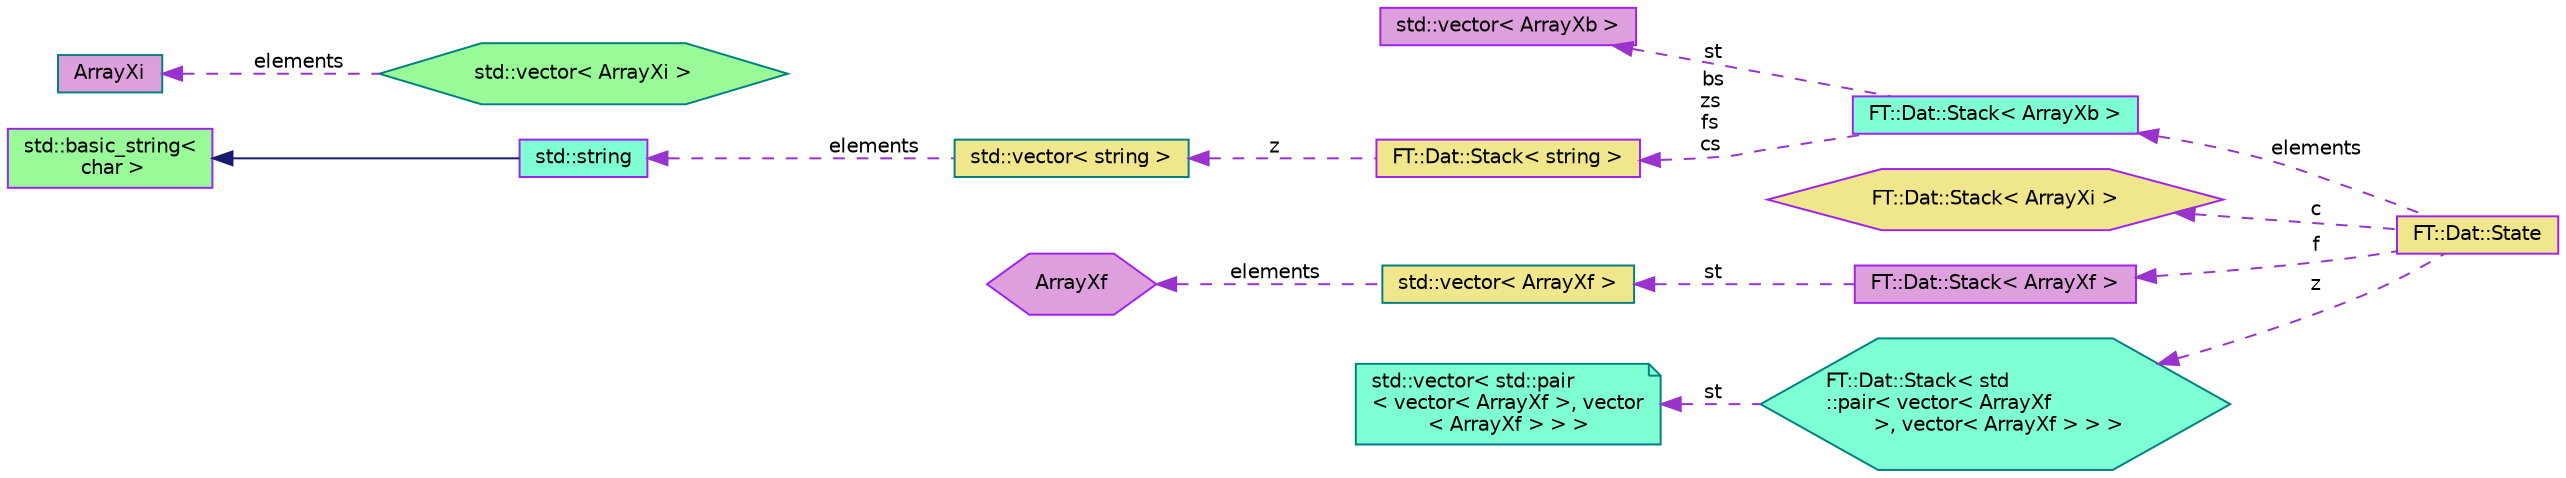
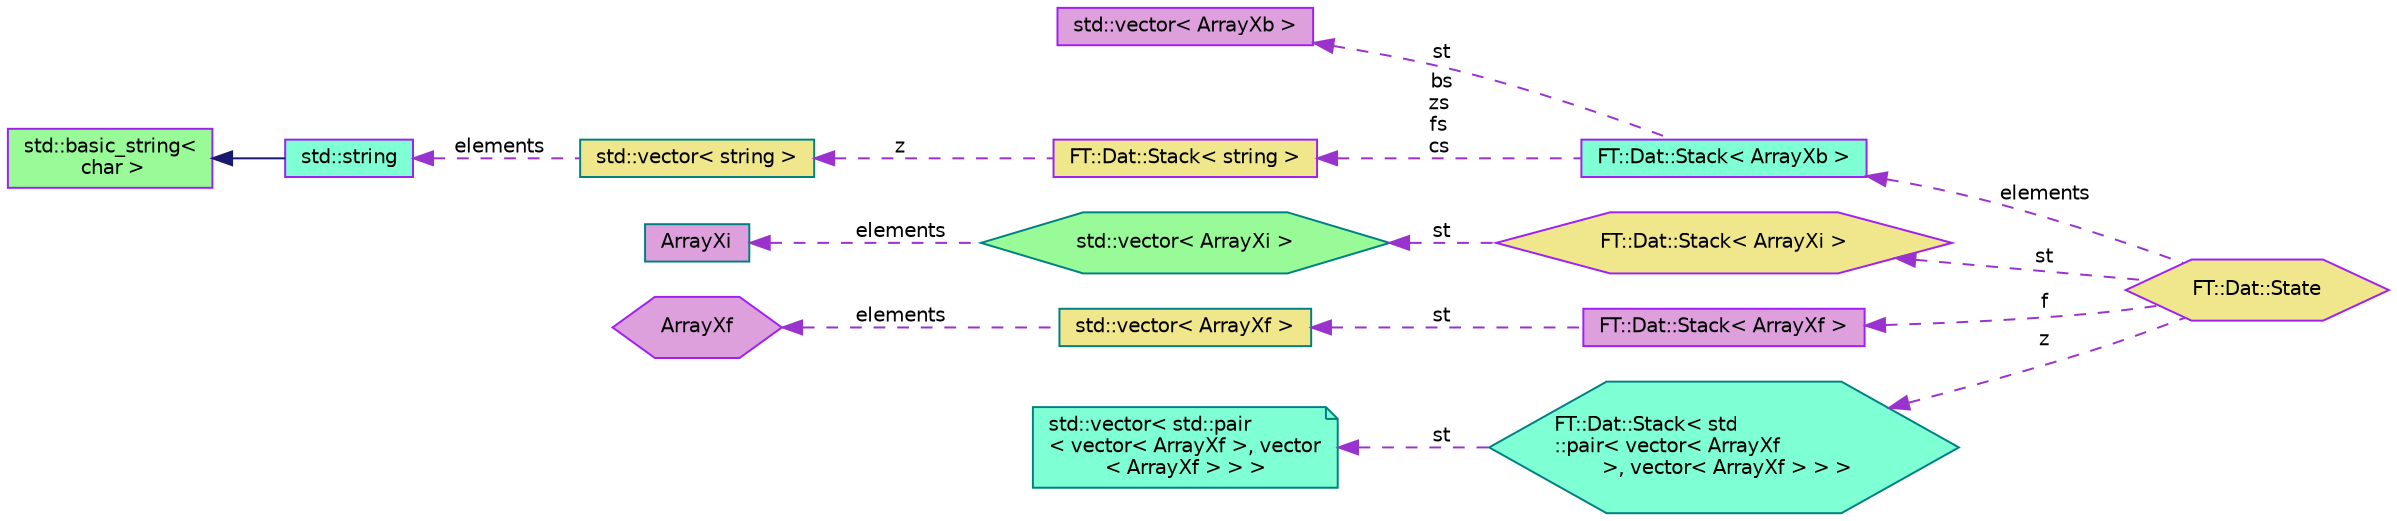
  digraph {
    rankdir=LR
    node [color=purple fillcolor=khaki fontname=Helvetica fontsize=10 shape=box style=filled]
    edge [color=darkorchid3 dir=back fontname=Helvetica fontsize=10 labelfontname=Helvetica labelfontsize=10 style=dashed]
-   n1 [fontcolor=black height=0.2 label="FT::Dat::State" width=0.4]
+   n1 [fontcolor=black height=0.2 label="FT::Dat::State" shape=hexagon width=0.4]
    n2 [fillcolor=aquamarine height=0.2 label="FT::Dat::Stack\< ArrayXb \>" width=0.4]
    n3 [fillcolor=plum height=0.2 label="std::vector\< ArrayXb \>" width=0.4]
    n4 [height=0.2 label="FT::Dat::Stack\< ArrayXi \>" shape=hexagon width=0.4]
    n5 [color=teal fillcolor=palegreen height=0.2 label="std::vector\< ArrayXi \>" shape=hexagon width=0.4]
    n6 [color=teal fillcolor=plum height=0.2 label=ArrayXi width=0.4]
    n7 [fillcolor=plum height=0.2 label="FT::Dat::Stack\< ArrayXf \>" width=0.4]
    n8 [color=teal height=0.2 label="std::vector\< ArrayXf \>" width=0.4]
    n9 [fillcolor=plum height=0.2 label=ArrayXf shape=hexagon width=0.4]
    n10 [height=0.2 label="FT::Dat::Stack\< string \>" width=0.4]
    n11 [color=teal height=0.2 label="std::vector\< string \>" width=0.4]
    n12 [fillcolor=aquamarine height=0.2 label="std::string" width=0.4]
    n13 [fillcolor=palegreen height=0.2 label="std::basic_string\<\l char \>" width=0.4]
    n14 [color=teal fillcolor=aquamarine height=0.2 label="FT::Dat::Stack\< std\l::pair\< vector\< ArrayXf\l \>, vector\< ArrayXf \> \> \>" shape=hexagon width=0.4]
    n15 [color=teal fillcolor=aquamarine height=0.2 label="std::vector\< std::pair\l\< vector\< ArrayXf \>, vector\l\< ArrayXf \> \> \>" shape=note width=0.4]
    n2 -> n1 [label=" elements"]
    n3 -> n2 [label=" st"]
-   n4 -> n1 [label=" c"]
+   n4 -> n1 [label=" st"]
+   n5 -> n4 [label=" st"]
    n6 -> n5 [label=" elements"]
    n7 -> n1 [label=" f"]
    n8 -> n7 [label=" st"]
    n9 -> n8 [label=" elements"]
    n10 -> n2 [label=" bs\nzs\nfs\ncs"]
    n11 -> n10 [label=" z"]
    n12 -> n11 [label=" elements"]
    n13 -> n12 [color=midnightblue style=solid]
    n14 -> n1 [label=" z"]
    n15 -> n14 [label=" st"]
  }
